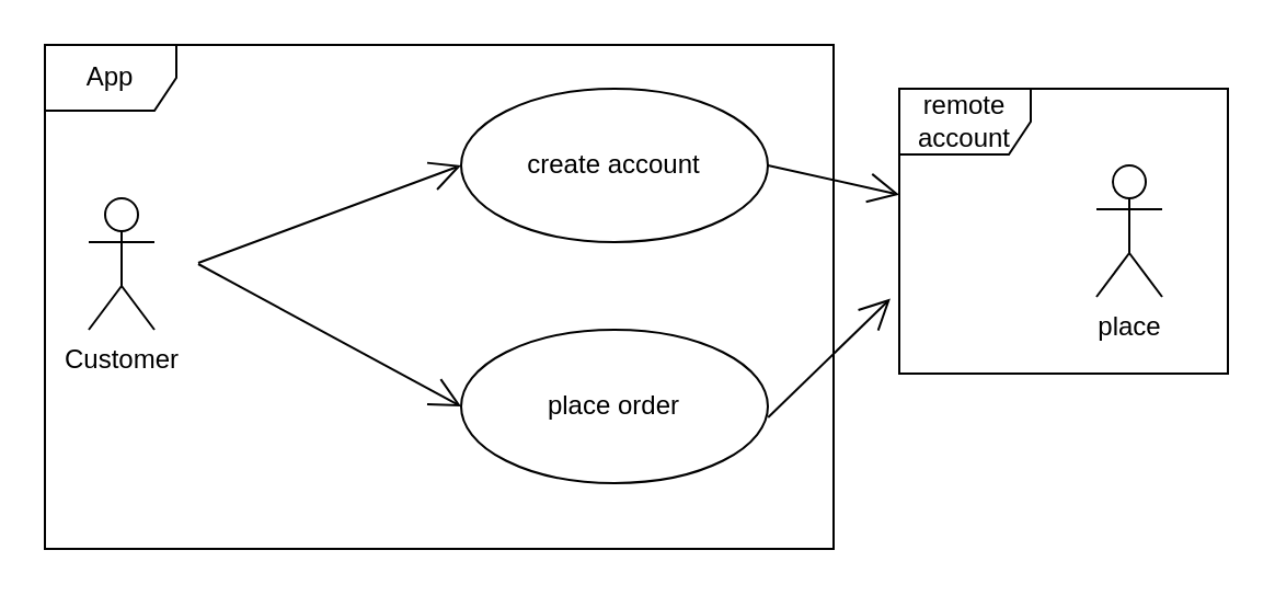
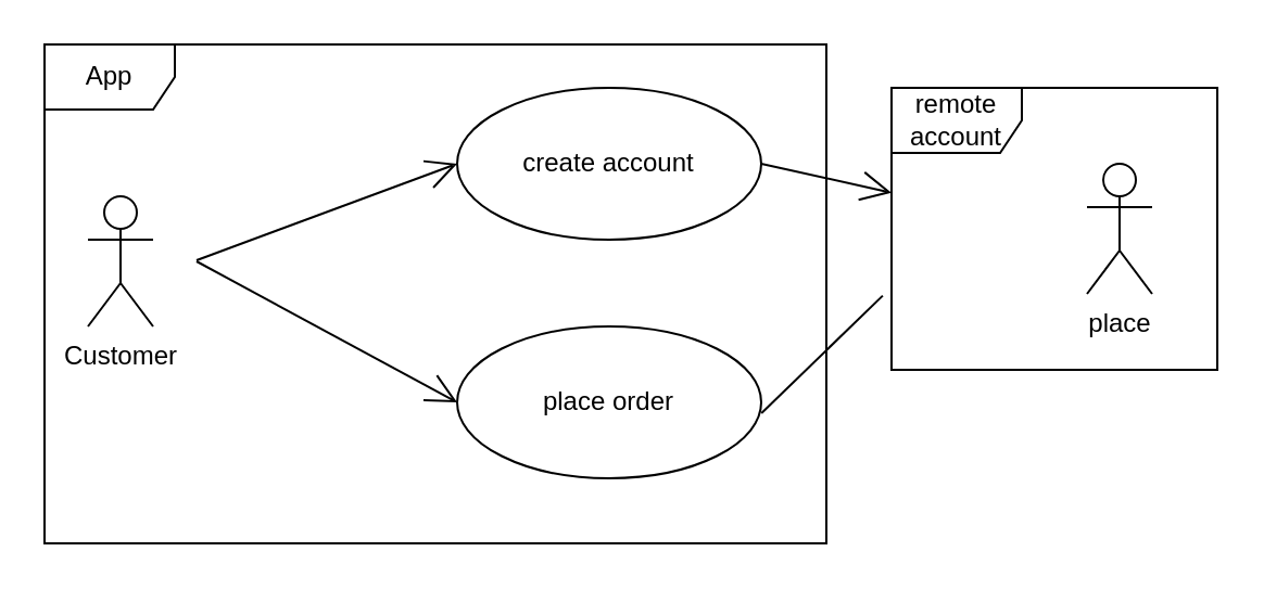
  <mxCell id="0" />
  <mxCell id="1" parent="0" />
  <mxCell id="2" value="Customer" style="shape=umlActor;verticalLabelPosition=bottom;labelBackgroundColor=#ffffff;verticalAlign=top;html=1;" vertex="1" parent="1"><mxGeometry x="40" y="90" width="30" height="60" as="geometry" /></mxCell>
  <mxCell id="3" value="place order" style="ellipse;whiteSpace=wrap;html=1;" vertex="1" parent="1"><mxGeometry x="210" y="150" width="140" height="70" as="geometry" /></mxCell>
  <mxCell id="4" value="create account" style="ellipse;whiteSpace=wrap;html=1;" vertex="1" parent="1"><mxGeometry x="210" y="40" width="140" height="70" as="geometry" /></mxCell>
  <mxCell id="5" value="" style="endArrow=open;endFill=1;endSize=12;html=1;entryX=0;entryY=0.5;entryDx=0;entryDy=0;" edge="1" parent="1" target="4"><mxGeometry width="160" relative="1" as="geometry"><mxPoint x="90" y="119.5" as="sourcePoint" /><mxPoint x="250" y="119.5" as="targetPoint" /></mxGeometry></mxCell>
  <mxCell id="6" value="" style="endArrow=open;endFill=1;endSize=12;html=1;entryX=0;entryY=0.5;entryDx=0;entryDy=0;" edge="1" parent="1" target="3"><mxGeometry width="160" relative="1" as="geometry"><mxPoint x="90" y="120" as="sourcePoint" /><mxPoint x="220" y="85" as="targetPoint" /></mxGeometry></mxCell>
  <mxCell id="7" value="App" style="shape=umlFrame;whiteSpace=wrap;html=1;" vertex="1" parent="1"><mxGeometry x="20" y="20" width="360" height="230" as="geometry" /></mxCell>
  <mxCell id="8" value="remote account" style="shape=umlFrame;whiteSpace=wrap;html=1;" vertex="1" parent="1"><mxGeometry x="410" y="40" width="150" height="130" as="geometry" /></mxCell>
  <mxCell id="9" value="place" style="shape=umlActor;verticalLabelPosition=bottom;labelBackgroundColor=#ffffff;verticalAlign=top;html=1;" vertex="1" parent="1"><mxGeometry x="500" y="75" width="30" height="60" as="geometry" /></mxCell>
  <mxCell id="10" value="" style="endArrow=open;endFill=1;endSize=12;html=1;" edge="1" parent="1" target="8"><mxGeometry width="160" relative="1" as="geometry"><mxPoint x="350" y="75" as="sourcePoint" /><mxPoint x="510" y="75" as="targetPoint" /></mxGeometry></mxCell>
- <mxCell id="11" value="" style="endArrow=open;endFill=1;endSize=12;html=1;entryX=-0.027;entryY=0.737;entryDx=0;entryDy=0;entryPerimeter=0;exitX=0.917;exitY=0.739;exitDx=0;exitDy=0;exitPerimeter=0;" edge="1" parent="1" source="7" target="8"><mxGeometry width="160" relative="1" as="geometry"><mxPoint x="360" y="85" as="sourcePoint" /><mxPoint x="420" y="98.333" as="targetPoint" /></mxGeometry></mxCell>
+ <mxCell id="11" value="" style="endArrow=none;endFill=1;endSize=12;html=1;entryX=-0.027;entryY=0.737;entryDx=0;entryDy=0;entryPerimeter=0;exitX=0.917;exitY=0.739;exitDx=0;exitDy=0;exitPerimeter=0;" edge="1" parent="1" source="7" target="8"><mxGeometry width="160" relative="1" as="geometry"><mxPoint x="360" y="85" as="sourcePoint" /><mxPoint x="420" y="98.333" as="targetPoint" /></mxGeometry></mxCell>
